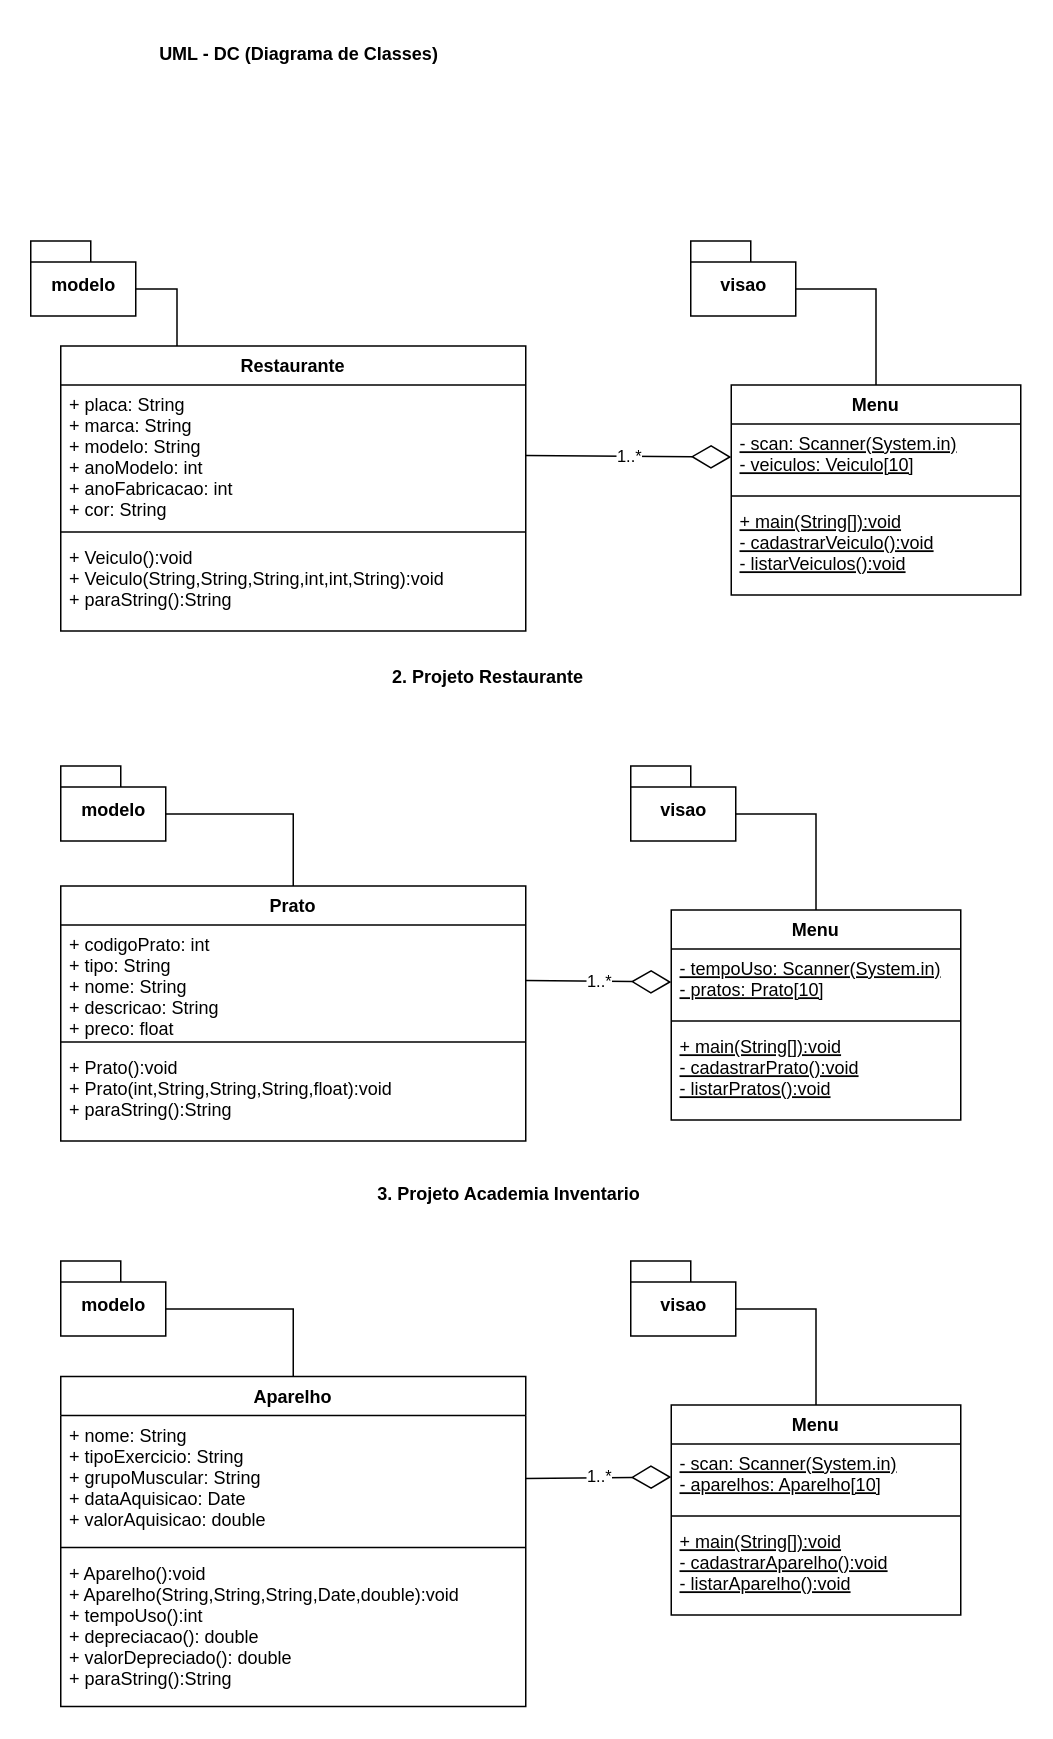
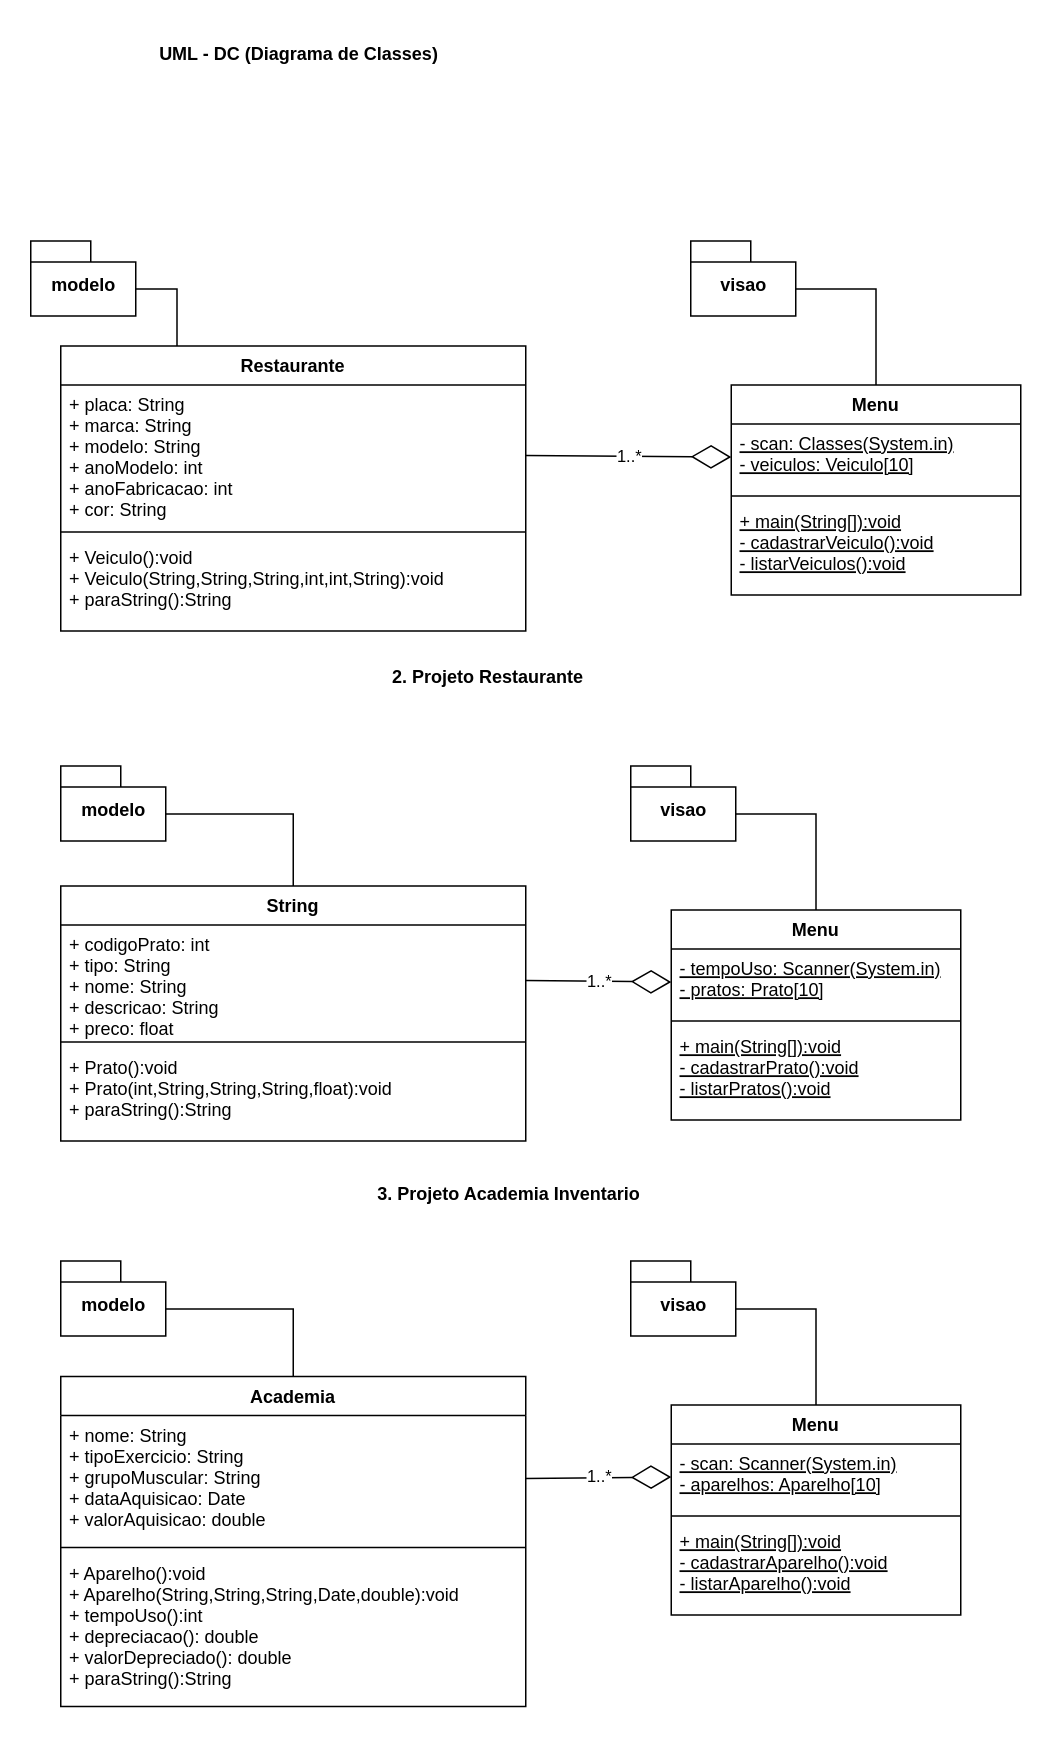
  <mxCell id="0" />
  <mxCell id="1" parent="0" />
  <mxCell id="2" style="edgeStyle=orthogonalEdgeStyle;rounded=0;orthogonalLoop=1;jettySize=auto;html=1;exitX=0.25;exitY=0;exitDx=0;exitDy=0;entryX=0;entryY=0;entryDx=70;entryDy=32;entryPerimeter=0;endArrow=none;endFill=0;" parent="1" source="3" target="7" edge="1"><mxGeometry relative="1" as="geometry" /></mxCell>
  <mxCell id="3" value="Restaurante" style="swimlane;fontStyle=1;align=center;verticalAlign=top;childLayout=stackLayout;horizontal=1;startSize=26;horizontalStack=0;resizeParent=1;resizeParentMax=0;resizeLast=0;collapsible=1;marginBottom=0;" parent="1" vertex="1"><mxGeometry x="40" y="230" width="310" height="190" as="geometry" /></mxCell>
  <mxCell id="4" value="+ placa: String&#10;+ marca: String&#10;+ modelo: String&#10;+ anoModelo: int&#10;+ anoFabricacao: int&#10;+ cor: String&#10;" style="text;strokeColor=none;fillColor=none;align=left;verticalAlign=top;spacingLeft=4;spacingRight=4;overflow=hidden;rotatable=0;points=[[0,0.5],[1,0.5]];portConstraint=eastwest;" parent="3" vertex="1"><mxGeometry y="26" width="310" height="94" as="geometry" /></mxCell>
  <mxCell id="5" value="" style="line;strokeWidth=1;fillColor=none;align=left;verticalAlign=middle;spacingTop=-1;spacingLeft=3;spacingRight=3;rotatable=0;labelPosition=right;points=[];portConstraint=eastwest;" parent="3" vertex="1"><mxGeometry y="120" width="310" height="8" as="geometry" /></mxCell>
  <mxCell id="6" value="+ Veiculo():void&#10;+ Veiculo(String,String,String,int,int,String):void&#10;+ paraString():String" style="text;strokeColor=none;fillColor=none;align=left;verticalAlign=top;spacingLeft=4;spacingRight=4;overflow=hidden;rotatable=0;points=[[0,0.5],[1,0.5]];portConstraint=eastwest;" parent="3" vertex="1"><mxGeometry y="128" width="310" height="62" as="geometry" /></mxCell>
  <mxCell id="7" value="modelo" style="shape=folder;fontStyle=1;spacingTop=10;tabWidth=40;tabHeight=14;tabPosition=left;html=1;" parent="1" vertex="1"><mxGeometry x="20" y="160" width="70" height="50" as="geometry" /></mxCell>
  <mxCell id="8" value="visao" style="shape=folder;fontStyle=1;spacingTop=10;tabWidth=40;tabHeight=14;tabPosition=left;html=1;" parent="1" vertex="1"><mxGeometry x="460" y="160" width="70" height="50" as="geometry" /></mxCell>
  <mxCell id="9" style="edgeStyle=orthogonalEdgeStyle;rounded=0;orthogonalLoop=1;jettySize=auto;html=1;exitX=0.5;exitY=0;exitDx=0;exitDy=0;entryX=0;entryY=0;entryDx=70;entryDy=32;entryPerimeter=0;endArrow=none;endFill=0;" parent="1" source="10" target="8" edge="1"><mxGeometry relative="1" as="geometry" /></mxCell>
  <mxCell id="10" value="Menu" style="swimlane;fontStyle=1;align=center;verticalAlign=top;childLayout=stackLayout;horizontal=1;startSize=26;horizontalStack=0;resizeParent=1;resizeParentMax=0;resizeLast=0;collapsible=1;marginBottom=0;" parent="1" vertex="1"><mxGeometry x="487" y="256" width="193" height="140" as="geometry" /></mxCell>
- <mxCell id="11" value="- scan: Scanner(System.in)&#10;- veiculos: Veiculo[10]" style="text;strokeColor=none;fillColor=none;align=left;verticalAlign=top;spacingLeft=4;spacingRight=4;overflow=hidden;rotatable=0;points=[[0,0.5],[1,0.5]];portConstraint=eastwest;fontStyle=4" parent="10" vertex="1"><mxGeometry y="26" width="193" height="44" as="geometry" /></mxCell>
+ <mxCell id="11" value="- scan: Classes(System.in)&#10;- veiculos: Veiculo[10]" style="text;strokeColor=none;fillColor=none;align=left;verticalAlign=top;spacingLeft=4;spacingRight=4;overflow=hidden;rotatable=0;points=[[0,0.5],[1,0.5]];portConstraint=eastwest;fontStyle=4" parent="10" vertex="1"><mxGeometry y="26" width="193" height="44" as="geometry" /></mxCell>
  <mxCell id="12" value="" style="line;strokeWidth=1;fillColor=none;align=left;verticalAlign=middle;spacingTop=-1;spacingLeft=3;spacingRight=3;rotatable=0;labelPosition=right;points=[];portConstraint=eastwest;" parent="10" vertex="1"><mxGeometry y="70" width="193" height="8" as="geometry" /></mxCell>
  <mxCell id="13" value="+ main(String[]):void&#10;- cadastrarVeiculo():void&#10;- listarVeiculos():void" style="text;strokeColor=none;fillColor=none;align=left;verticalAlign=top;spacingLeft=4;spacingRight=4;overflow=hidden;rotatable=0;points=[[0,0.5],[1,0.5]];portConstraint=eastwest;fontStyle=4" parent="10" vertex="1"><mxGeometry y="78" width="193" height="62" as="geometry" /></mxCell>
  <mxCell id="14" value="1..*" style="endArrow=diamondThin;endFill=0;endSize=24;html=1;rounded=0;exitX=1;exitY=0.5;exitDx=0;exitDy=0;entryX=0;entryY=0.5;entryDx=0;entryDy=0;" parent="1" source="4" target="11" edge="1"><mxGeometry width="160" relative="1" as="geometry"><mxPoint x="270" y="270" as="sourcePoint" /><mxPoint x="430" y="270" as="targetPoint" /></mxGeometry></mxCell>
  <mxCell id="15" value="2. Projeto Restaurante" style="text;align=center;fontStyle=1;verticalAlign=middle;spacingLeft=3;spacingRight=3;strokeColor=none;rotatable=0;points=[[0,0.5],[1,0.5]];portConstraint=eastwest;" parent="1" vertex="1"><mxGeometry x="250" y="435" width="150" height="30" as="geometry" /></mxCell>
  <mxCell id="16" value="UML - DC (Diagrama de Classes)" style="text;align=center;fontStyle=1;verticalAlign=middle;spacingLeft=3;spacingRight=3;strokeColor=none;rotatable=0;points=[[0,0.5],[1,0.5]];portConstraint=eastwest;" parent="1" vertex="1"><mxGeometry x="94" y="20" width="210" height="30" as="geometry" /></mxCell>
- <mxCell id="17" value="Prato" style="swimlane;fontStyle=1;align=center;verticalAlign=top;childLayout=stackLayout;horizontal=1;startSize=26;horizontalStack=0;resizeParent=1;resizeParentMax=0;resizeLast=0;collapsible=1;marginBottom=0;" parent="1" vertex="1"><mxGeometry x="40" y="590" width="310" height="170" as="geometry" /></mxCell>
+ <mxCell id="17" value="String" style="swimlane;fontStyle=1;align=center;verticalAlign=top;childLayout=stackLayout;horizontal=1;startSize=26;horizontalStack=0;resizeParent=1;resizeParentMax=0;resizeLast=0;collapsible=1;marginBottom=0;" parent="1" vertex="1"><mxGeometry x="40" y="590" width="310" height="170" as="geometry" /></mxCell>
  <mxCell id="18" value="+ codigoPrato: int&#10;+ tipo: String&#10;+ nome: String&#10;+ descricao: String&#10;+ preco: float" style="text;strokeColor=none;fillColor=none;align=left;verticalAlign=top;spacingLeft=4;spacingRight=4;overflow=hidden;rotatable=0;points=[[0,0.5],[1,0.5]];portConstraint=eastwest;" parent="17" vertex="1"><mxGeometry y="26" width="310" height="74" as="geometry" /></mxCell>
  <mxCell id="19" value="" style="line;strokeWidth=1;fillColor=none;align=left;verticalAlign=middle;spacingTop=-1;spacingLeft=3;spacingRight=3;rotatable=0;labelPosition=right;points=[];portConstraint=eastwest;" parent="17" vertex="1"><mxGeometry y="100" width="310" height="8" as="geometry" /></mxCell>
  <mxCell id="20" value="+ Prato():void&#10;+ Prato(int,String,String,String,float):void&#10;+ paraString():String" style="text;strokeColor=none;fillColor=none;align=left;verticalAlign=top;spacingLeft=4;spacingRight=4;overflow=hidden;rotatable=0;points=[[0,0.5],[1,0.5]];portConstraint=eastwest;" parent="17" vertex="1"><mxGeometry y="108" width="310" height="62" as="geometry" /></mxCell>
  <mxCell id="21" style="edgeStyle=orthogonalEdgeStyle;rounded=0;orthogonalLoop=1;jettySize=auto;html=1;exitX=0;exitY=0;exitDx=70;exitDy=32;exitPerimeter=0;endArrow=none;endFill=0;" parent="1" source="22" target="17" edge="1"><mxGeometry relative="1" as="geometry" /></mxCell>
  <mxCell id="22" value="modelo" style="shape=folder;fontStyle=1;spacingTop=10;tabWidth=40;tabHeight=14;tabPosition=left;html=1;" parent="1" vertex="1"><mxGeometry x="40" y="510" width="70" height="50" as="geometry" /></mxCell>
  <mxCell id="23" value="visao" style="shape=folder;fontStyle=1;spacingTop=10;tabWidth=40;tabHeight=14;tabPosition=left;html=1;" parent="1" vertex="1"><mxGeometry x="420" y="510" width="70" height="50" as="geometry" /></mxCell>
  <mxCell id="24" style="edgeStyle=orthogonalEdgeStyle;rounded=0;orthogonalLoop=1;jettySize=auto;html=1;exitX=0.5;exitY=0;exitDx=0;exitDy=0;entryX=0;entryY=0;entryDx=70;entryDy=32;entryPerimeter=0;endArrow=none;endFill=0;" parent="1" source="25" target="23" edge="1"><mxGeometry relative="1" as="geometry" /></mxCell>
  <mxCell id="25" value="Menu" style="swimlane;fontStyle=1;align=center;verticalAlign=top;childLayout=stackLayout;horizontal=1;startSize=26;horizontalStack=0;resizeParent=1;resizeParentMax=0;resizeLast=0;collapsible=1;marginBottom=0;" parent="1" vertex="1"><mxGeometry x="447" y="606" width="193" height="140" as="geometry" /></mxCell>
  <mxCell id="26" value="- tempoUso: Scanner(System.in)&#10;- pratos: Prato[10]" style="text;strokeColor=none;fillColor=none;align=left;verticalAlign=top;spacingLeft=4;spacingRight=4;overflow=hidden;rotatable=0;points=[[0,0.5],[1,0.5]];portConstraint=eastwest;fontStyle=4" parent="25" vertex="1"><mxGeometry y="26" width="193" height="44" as="geometry" /></mxCell>
  <mxCell id="27" value="" style="line;strokeWidth=1;fillColor=none;align=left;verticalAlign=middle;spacingTop=-1;spacingLeft=3;spacingRight=3;rotatable=0;labelPosition=right;points=[];portConstraint=eastwest;" parent="25" vertex="1"><mxGeometry y="70" width="193" height="8" as="geometry" /></mxCell>
  <mxCell id="28" value="+ main(String[]):void&#10;- cadastrarPrato():void&#10;- listarPratos():void" style="text;strokeColor=none;fillColor=none;align=left;verticalAlign=top;spacingLeft=4;spacingRight=4;overflow=hidden;rotatable=0;points=[[0,0.5],[1,0.5]];portConstraint=eastwest;fontStyle=4" parent="25" vertex="1"><mxGeometry y="78" width="193" height="62" as="geometry" /></mxCell>
  <mxCell id="29" value="3. Projeto Academia Inventario" style="text;align=center;fontStyle=1;verticalAlign=middle;spacingLeft=3;spacingRight=3;strokeColor=none;rotatable=0;points=[[0,0.5],[1,0.5]];portConstraint=eastwest;" parent="1" vertex="1"><mxGeometry x="244" y="780" width="190" height="30" as="geometry" /></mxCell>
- <mxCell id="30" value="Aparelho" style="swimlane;fontStyle=1;align=center;verticalAlign=top;childLayout=stackLayout;horizontal=1;startSize=26;horizontalStack=0;resizeParent=1;resizeParentMax=0;resizeLast=0;collapsible=1;marginBottom=0;" parent="1" vertex="1"><mxGeometry x="40" y="917" width="310" height="220" as="geometry" /></mxCell>
+ <mxCell id="30" value="Academia" style="swimlane;fontStyle=1;align=center;verticalAlign=top;childLayout=stackLayout;horizontal=1;startSize=26;horizontalStack=0;resizeParent=1;resizeParentMax=0;resizeLast=0;collapsible=1;marginBottom=0;" parent="1" vertex="1"><mxGeometry x="40" y="917" width="310" height="220" as="geometry" /></mxCell>
  <mxCell id="31" value="+ nome: String&#10;+ tipoExercicio: String&#10;+ grupoMuscular: String&#10;+ dataAquisicao: Date&#10;+ valorAquisicao: double" style="text;strokeColor=none;fillColor=none;align=left;verticalAlign=top;spacingLeft=4;spacingRight=4;overflow=hidden;rotatable=0;points=[[0,0.5],[1,0.5]];portConstraint=eastwest;" parent="30" vertex="1"><mxGeometry y="26" width="310" height="84" as="geometry" /></mxCell>
  <mxCell id="32" value="" style="line;strokeWidth=1;fillColor=none;align=left;verticalAlign=middle;spacingTop=-1;spacingLeft=3;spacingRight=3;rotatable=0;labelPosition=right;points=[];portConstraint=eastwest;" parent="30" vertex="1"><mxGeometry y="110" width="310" height="8" as="geometry" /></mxCell>
  <mxCell id="33" value="+ Aparelho():void&#10;+ Aparelho(String,String,String,Date,double):void&#10;+ tempoUso():int&#10;+ depreciacao(): double&#10;+ valorDepreciado(): double&#10;+ paraString():String" style="text;strokeColor=none;fillColor=none;align=left;verticalAlign=top;spacingLeft=4;spacingRight=4;overflow=hidden;rotatable=0;points=[[0,0.5],[1,0.5]];portConstraint=eastwest;" parent="30" vertex="1"><mxGeometry y="118" width="310" height="102" as="geometry" /></mxCell>
  <mxCell id="34" style="edgeStyle=orthogonalEdgeStyle;rounded=0;orthogonalLoop=1;jettySize=auto;html=1;exitX=0;exitY=0;exitDx=70;exitDy=32;exitPerimeter=0;endArrow=none;endFill=0;" parent="1" source="35" target="30" edge="1"><mxGeometry relative="1" as="geometry" /></mxCell>
  <mxCell id="35" value="modelo" style="shape=folder;fontStyle=1;spacingTop=10;tabWidth=40;tabHeight=14;tabPosition=left;html=1;" parent="1" vertex="1"><mxGeometry x="40" y="840" width="70" height="50" as="geometry" /></mxCell>
  <mxCell id="36" value="visao" style="shape=folder;fontStyle=1;spacingTop=10;tabWidth=40;tabHeight=14;tabPosition=left;html=1;" parent="1" vertex="1"><mxGeometry x="420" y="840" width="70" height="50" as="geometry" /></mxCell>
  <mxCell id="37" style="edgeStyle=orthogonalEdgeStyle;rounded=0;orthogonalLoop=1;jettySize=auto;html=1;exitX=0.5;exitY=0;exitDx=0;exitDy=0;entryX=0;entryY=0;entryDx=70;entryDy=32;entryPerimeter=0;endArrow=none;endFill=0;" parent="1" source="38" target="36" edge="1"><mxGeometry relative="1" as="geometry" /></mxCell>
  <mxCell id="38" value="Menu" style="swimlane;fontStyle=1;align=center;verticalAlign=top;childLayout=stackLayout;horizontal=1;startSize=26;horizontalStack=0;resizeParent=1;resizeParentMax=0;resizeLast=0;collapsible=1;marginBottom=0;" parent="1" vertex="1"><mxGeometry x="447" y="936" width="193" height="140" as="geometry" /></mxCell>
  <mxCell id="39" value="- scan: Scanner(System.in)&#10;- aparelhos: Aparelho[10]" style="text;strokeColor=none;fillColor=none;align=left;verticalAlign=top;spacingLeft=4;spacingRight=4;overflow=hidden;rotatable=0;points=[[0,0.5],[1,0.5]];portConstraint=eastwest;fontStyle=4" parent="38" vertex="1"><mxGeometry y="26" width="193" height="44" as="geometry" /></mxCell>
  <mxCell id="40" value="" style="line;strokeWidth=1;fillColor=none;align=left;verticalAlign=middle;spacingTop=-1;spacingLeft=3;spacingRight=3;rotatable=0;labelPosition=right;points=[];portConstraint=eastwest;" parent="38" vertex="1"><mxGeometry y="70" width="193" height="8" as="geometry" /></mxCell>
  <mxCell id="41" value="+ main(String[]):void&#10;- cadastrarAparelho():void&#10;- listarAparelho():void" style="text;strokeColor=none;fillColor=none;align=left;verticalAlign=top;spacingLeft=4;spacingRight=4;overflow=hidden;rotatable=0;points=[[0,0.5],[1,0.5]];portConstraint=eastwest;fontStyle=4" parent="38" vertex="1"><mxGeometry y="78" width="193" height="62" as="geometry" /></mxCell>
  <mxCell id="42" value="1..*" style="endArrow=diamondThin;endFill=0;endSize=24;html=1;rounded=0;exitX=1;exitY=0.5;exitDx=0;exitDy=0;entryX=0;entryY=0.5;entryDx=0;entryDy=0;" parent="1" source="18" target="26" edge="1"><mxGeometry width="160" relative="1" as="geometry"><mxPoint x="270" y="270" as="sourcePoint" /><mxPoint x="430" y="270" as="targetPoint" /></mxGeometry></mxCell>
  <mxCell id="43" value="1..*" style="endArrow=diamondThin;endFill=0;endSize=24;html=1;rounded=0;exitX=1;exitY=0.5;exitDx=0;exitDy=0;entryX=0;entryY=0.5;entryDx=0;entryDy=0;" parent="1" source="31" target="39" edge="1"><mxGeometry width="160" relative="1" as="geometry"><mxPoint x="270" y="270" as="sourcePoint" /><mxPoint x="430" y="270" as="targetPoint" /></mxGeometry></mxCell>
